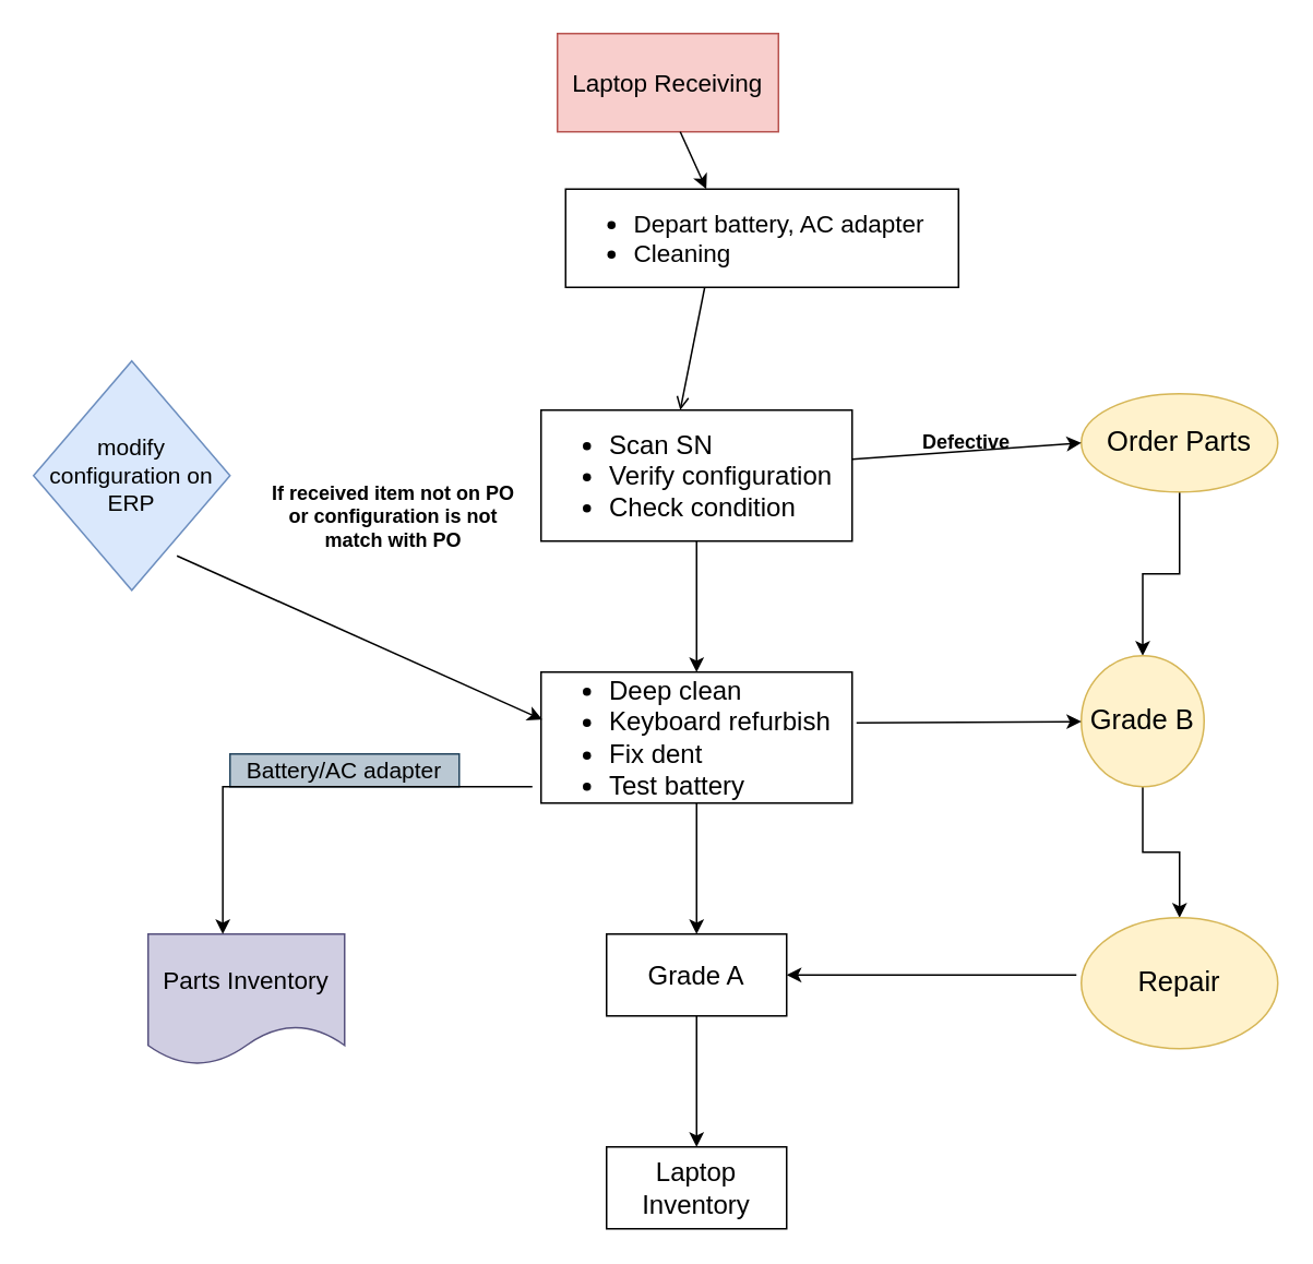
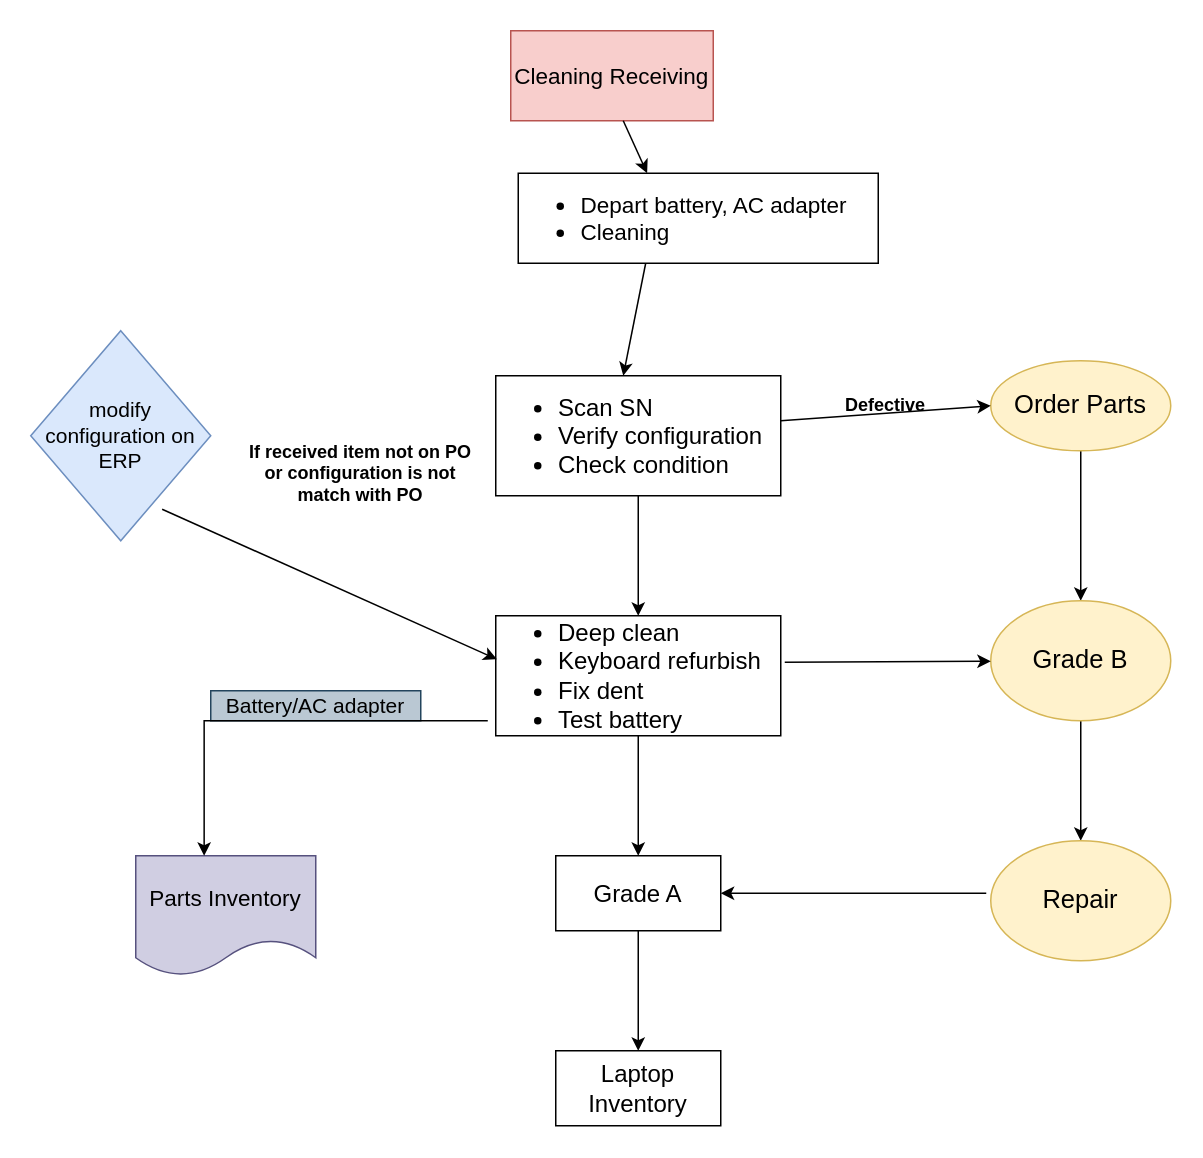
  <mxCell id="0" />
  <mxCell id="1" parent="0" />
- <mxCell id="2" value="Laptop Receiving" style="rounded=0;whiteSpace=wrap;html=1;fillColor=#f8cecc;strokeColor=#b85450;fontSize=15;" vertex="1" parent="1"><mxGeometry x="340" y="20" width="135" height="60" as="geometry" /></mxCell>
+ <mxCell id="2" value="Cleaning Receiving" style="rounded=0;whiteSpace=wrap;html=1;fillColor=#f8cecc;strokeColor=#b85450;fontSize=15;" vertex="1" parent="1"><mxGeometry x="340" y="20" width="135" height="60" as="geometry" /></mxCell>
  <mxCell id="3" value="" style="endArrow=classic;html=1;entryX=0.358;entryY=0;entryDx=0;entryDy=0;entryPerimeter=0;" edge="1" parent="1" target="4"><mxGeometry width="50" height="50" relative="1" as="geometry"><mxPoint x="415" y="80" as="sourcePoint" /><mxPoint x="416" y="140" as="targetPoint" /></mxGeometry></mxCell>
  <mxCell id="4" value="&lt;ul style=&quot;font-size: 15px&quot;&gt;&lt;li style=&quot;font-size: 15px&quot;&gt;&lt;span style=&quot;font-size: 15px&quot;&gt;Depart battery, AC adapter&lt;/span&gt;&lt;/li&gt;&lt;li style=&quot;font-size: 15px&quot;&gt;&lt;span style=&quot;font-size: 15px&quot;&gt;Cleaning&lt;/span&gt;&lt;/li&gt;&lt;/ul&gt;" style="rounded=0;whiteSpace=wrap;html=1;align=left;fontSize=15;" vertex="1" parent="1"><mxGeometry x="345" y="115" width="240" height="60" as="geometry" /></mxCell>
- <mxCell id="5" value="" style="endArrow=open;html=1;exitX=0.354;exitY=1;exitDx=0;exitDy=0;exitPerimeter=0;" edge="1" parent="1" source="4" target="7"><mxGeometry width="50" height="50" relative="1" as="geometry"><mxPoint x="435" y="210" as="sourcePoint" /><mxPoint x="435" y="280" as="targetPoint" /><Array as="points"><mxPoint x="415" y="250" /></Array></mxGeometry></mxCell>
+ <mxCell id="5" value="" style="endArrow=classic;html=1;exitX=0.354;exitY=1;exitDx=0;exitDy=0;exitPerimeter=0;" edge="1" parent="1" source="4" target="7"><mxGeometry width="50" height="50" relative="1" as="geometry"><mxPoint x="435" y="210" as="sourcePoint" /><mxPoint x="435" y="280" as="targetPoint" /><Array as="points"><mxPoint x="415" y="250" /></Array></mxGeometry></mxCell>
  <mxCell id="6" value="" style="edgeStyle=orthogonalEdgeStyle;rounded=0;orthogonalLoop=1;jettySize=auto;html=1;fontSize=14;" edge="1" parent="1" source="7" target="15"><mxGeometry relative="1" as="geometry" /></mxCell>
  <mxCell id="7" value="&lt;ul style=&quot;font-size: 16px&quot;&gt;&lt;li style=&quot;font-size: 16px&quot;&gt;Scan SN&lt;/li&gt;&lt;li style=&quot;font-size: 16px&quot;&gt;Verify configuration&lt;/li&gt;&lt;li style=&quot;font-size: 16px&quot;&gt;Check condition&lt;/li&gt;&lt;/ul&gt;" style="rounded=0;whiteSpace=wrap;html=1;align=left;fontSize=16;" vertex="1" parent="1"><mxGeometry x="330" y="250" width="190" height="80" as="geometry" /></mxCell>
  <mxCell id="8" value="" style="edgeStyle=orthogonalEdgeStyle;rounded=0;orthogonalLoop=1;jettySize=auto;html=1;fontSize=14;" edge="1" parent="1" source="9" target="21"><mxGeometry relative="1" as="geometry" /></mxCell>
  <mxCell id="9" value="Order Parts" style="ellipse;whiteSpace=wrap;html=1;rounded=0;align=center;fontSize=17;fillColor=#fff2cc;strokeColor=#d6b656;" vertex="1" parent="1"><mxGeometry x="660" y="240" width="120" height="60" as="geometry" /></mxCell>
  <mxCell id="10" value="" style="endArrow=classic;html=1;entryX=0;entryY=0.5;entryDx=0;entryDy=0;" edge="1" parent="1" target="9"><mxGeometry relative="1" as="geometry"><mxPoint x="520" y="280" as="sourcePoint" /><mxPoint x="575" y="279.5" as="targetPoint" /></mxGeometry></mxCell>
  <mxCell id="11" value="Defective" style="text;html=1;strokeColor=none;fillColor=none;align=center;verticalAlign=middle;whiteSpace=wrap;rounded=0;fontStyle=1" vertex="1" parent="1"><mxGeometry x="570" y="260" width="40" height="20" as="geometry" /></mxCell>
  <mxCell id="12" value="&lt;span style=&quot;font-size: 14px;&quot;&gt;modify configuration on ERP&lt;/span&gt;" style="rhombus;whiteSpace=wrap;html=1;rounded=0;align=center;fillColor=#dae8fc;strokeColor=#6c8ebf;fontSize=14;" vertex="1" parent="1"><mxGeometry x="20" y="220" width="120" height="140" as="geometry" /></mxCell>
  <mxCell id="13" value="If received item not on PO or configuration is not match with PO" style="text;html=1;strokeColor=none;fillColor=none;align=center;verticalAlign=middle;whiteSpace=wrap;rounded=0;fontStyle=1" vertex="1" parent="1"><mxGeometry x="160" y="270" width="160" height="90" as="geometry" /></mxCell>
  <mxCell id="14" value="" style="edgeStyle=orthogonalEdgeStyle;rounded=0;orthogonalLoop=1;jettySize=auto;html=1;fontSize=14;" edge="1" parent="1" source="15" target="17"><mxGeometry relative="1" as="geometry" /></mxCell>
  <mxCell id="15" value="&lt;ul style=&quot;font-size: 16px&quot;&gt;&lt;li style=&quot;font-size: 16px&quot;&gt;Deep clean&lt;/li&gt;&lt;li style=&quot;font-size: 16px&quot;&gt;Keyboard refurbish&lt;/li&gt;&lt;li style=&quot;font-size: 16px&quot;&gt;Fix dent&lt;/li&gt;&lt;li style=&quot;font-size: 16px&quot;&gt;Test battery&lt;/li&gt;&lt;/ul&gt;" style="rounded=0;whiteSpace=wrap;html=1;align=left;fontSize=16;" vertex="1" parent="1"><mxGeometry x="330" y="410" width="190" height="80" as="geometry" /></mxCell>
  <mxCell id="16" value="" style="edgeStyle=orthogonalEdgeStyle;rounded=0;orthogonalLoop=1;jettySize=auto;html=1;fontSize=14;" edge="1" parent="1" source="17" target="19"><mxGeometry relative="1" as="geometry" /></mxCell>
  <mxCell id="17" value="&lt;div&gt;Grade A&lt;/div&gt;" style="rounded=0;whiteSpace=wrap;html=1;align=center;fontSize=16;" vertex="1" parent="1"><mxGeometry x="370" y="570" width="110" height="50" as="geometry" /></mxCell>
  <mxCell id="18" value="" style="endArrow=classic;html=1;fontSize=14;exitX=0.73;exitY=0.85;exitDx=0;exitDy=0;exitPerimeter=0;entryX=0.004;entryY=0.363;entryDx=0;entryDy=0;entryPerimeter=0;" edge="1" parent="1" source="12" target="15"><mxGeometry width="50" height="50" relative="1" as="geometry"><mxPoint x="270" y="450" as="sourcePoint" /><mxPoint x="320" y="400" as="targetPoint" /></mxGeometry></mxCell>
  <mxCell id="19" value="Laptop Inventory" style="rounded=0;whiteSpace=wrap;html=1;align=center;fontSize=16;" vertex="1" parent="1"><mxGeometry x="370" y="700" width="110" height="50" as="geometry" /></mxCell>
  <mxCell id="20" value="" style="edgeStyle=orthogonalEdgeStyle;rounded=0;orthogonalLoop=1;jettySize=auto;html=1;fontSize=14;" edge="1" parent="1" source="21" target="22"><mxGeometry relative="1" as="geometry" /></mxCell>
- <mxCell id="21" value="Grade B" style="ellipse;whiteSpace=wrap;html=1;rounded=0;align=center;fontSize=17;fillColor=#fff2cc;strokeColor=#d6b656;" vertex="1" parent="1"><mxGeometry x="660" y="400" width="75" height="80" as="geometry" /></mxCell>
+ <mxCell id="21" value="Grade B" style="ellipse;whiteSpace=wrap;html=1;rounded=0;align=center;fontSize=17;fillColor=#fff2cc;strokeColor=#d6b656;" vertex="1" parent="1"><mxGeometry x="660" y="400" width="120" height="80" as="geometry" /></mxCell>
  <mxCell id="22" value="Repair" style="ellipse;whiteSpace=wrap;html=1;rounded=0;align=center;fontSize=17;fillColor=#fff2cc;strokeColor=#d6b656;" vertex="1" parent="1"><mxGeometry x="660" y="560" width="120" height="80" as="geometry" /></mxCell>
  <mxCell id="23" value="" style="endArrow=classic;html=1;fontSize=14;entryX=1;entryY=0.5;entryDx=0;entryDy=0;" edge="1" parent="1" target="17"><mxGeometry width="50" height="50" relative="1" as="geometry"><mxPoint x="657" y="595" as="sourcePoint" /><mxPoint x="450" y="390" as="targetPoint" /></mxGeometry></mxCell>
  <mxCell id="24" value="Parts Inventory" style="shape=document;whiteSpace=wrap;html=1;boundedLbl=1;rounded=0;fontSize=15;align=center;fillColor=#d0cee2;strokeColor=#56517e;" vertex="1" parent="1"><mxGeometry x="90" y="570" width="120" height="80" as="geometry" /></mxCell>
  <mxCell id="25" value="Battery/AC adapter" style="text;html=1;align=center;verticalAlign=middle;whiteSpace=wrap;rounded=0;fontSize=14;fillColor=#bac8d3;strokeColor=#23445d;" vertex="1" parent="1"><mxGeometry x="140" y="460" width="140" height="20" as="geometry" /></mxCell>
  <mxCell id="26" style="edgeStyle=orthogonalEdgeStyle;rounded=0;orthogonalLoop=1;jettySize=auto;html=1;exitX=-0.028;exitY=0.875;exitDx=0;exitDy=0;entryX=0.38;entryY=0;entryDx=0;entryDy=0;entryPerimeter=0;fontSize=14;exitPerimeter=0;" edge="1" parent="1" source="15" target="24"><mxGeometry relative="1" as="geometry"><mxPoint x="324.68" y="480" as="sourcePoint" /><mxPoint x="152.56" y="604" as="targetPoint" /><Array as="points"><mxPoint x="136" y="480" /></Array></mxGeometry></mxCell>
  <mxCell id="27" value="" style="endArrow=classic;html=1;fontSize=14;exitX=1.014;exitY=0.388;exitDx=0;exitDy=0;exitPerimeter=0;" edge="1" parent="1" source="15" target="21"><mxGeometry width="50" height="50" relative="1" as="geometry"><mxPoint x="560" y="350" as="sourcePoint" /><mxPoint x="610" y="300" as="targetPoint" /></mxGeometry></mxCell>
